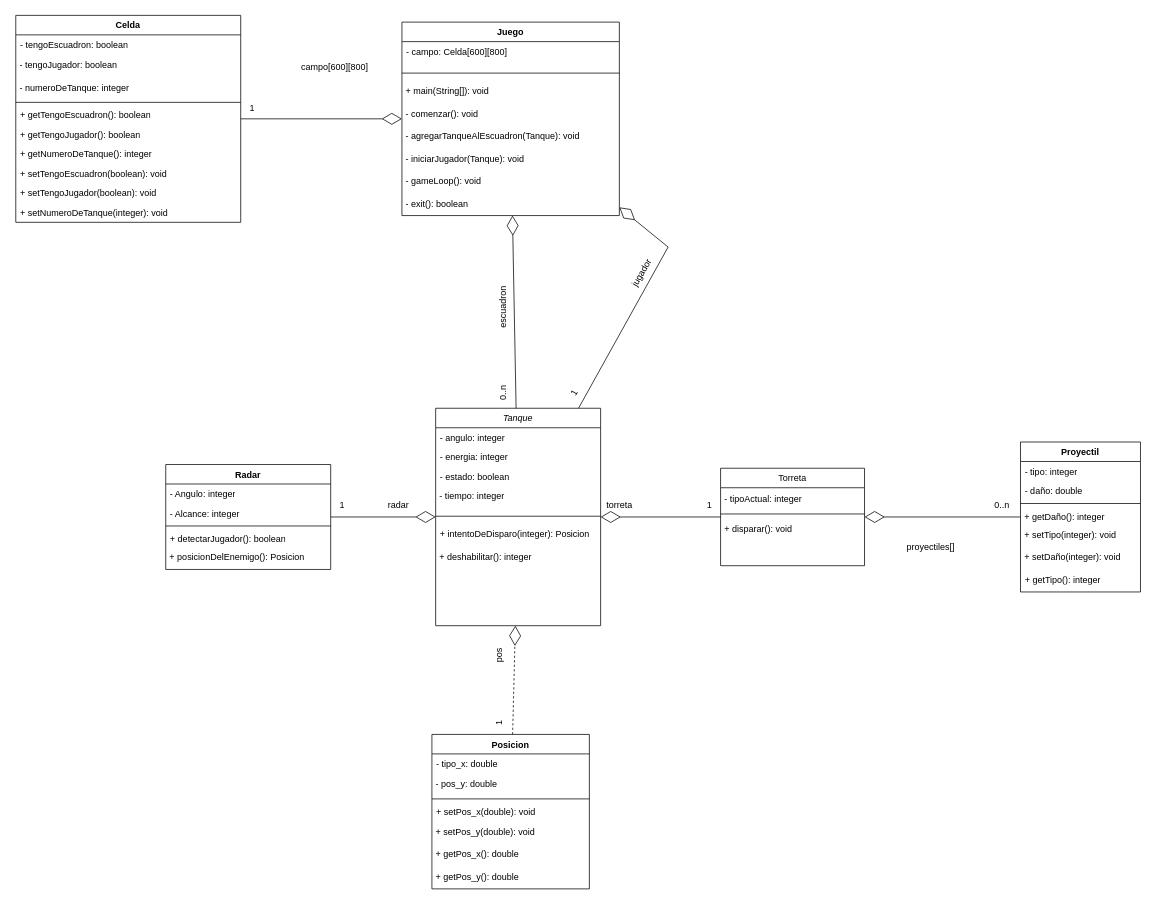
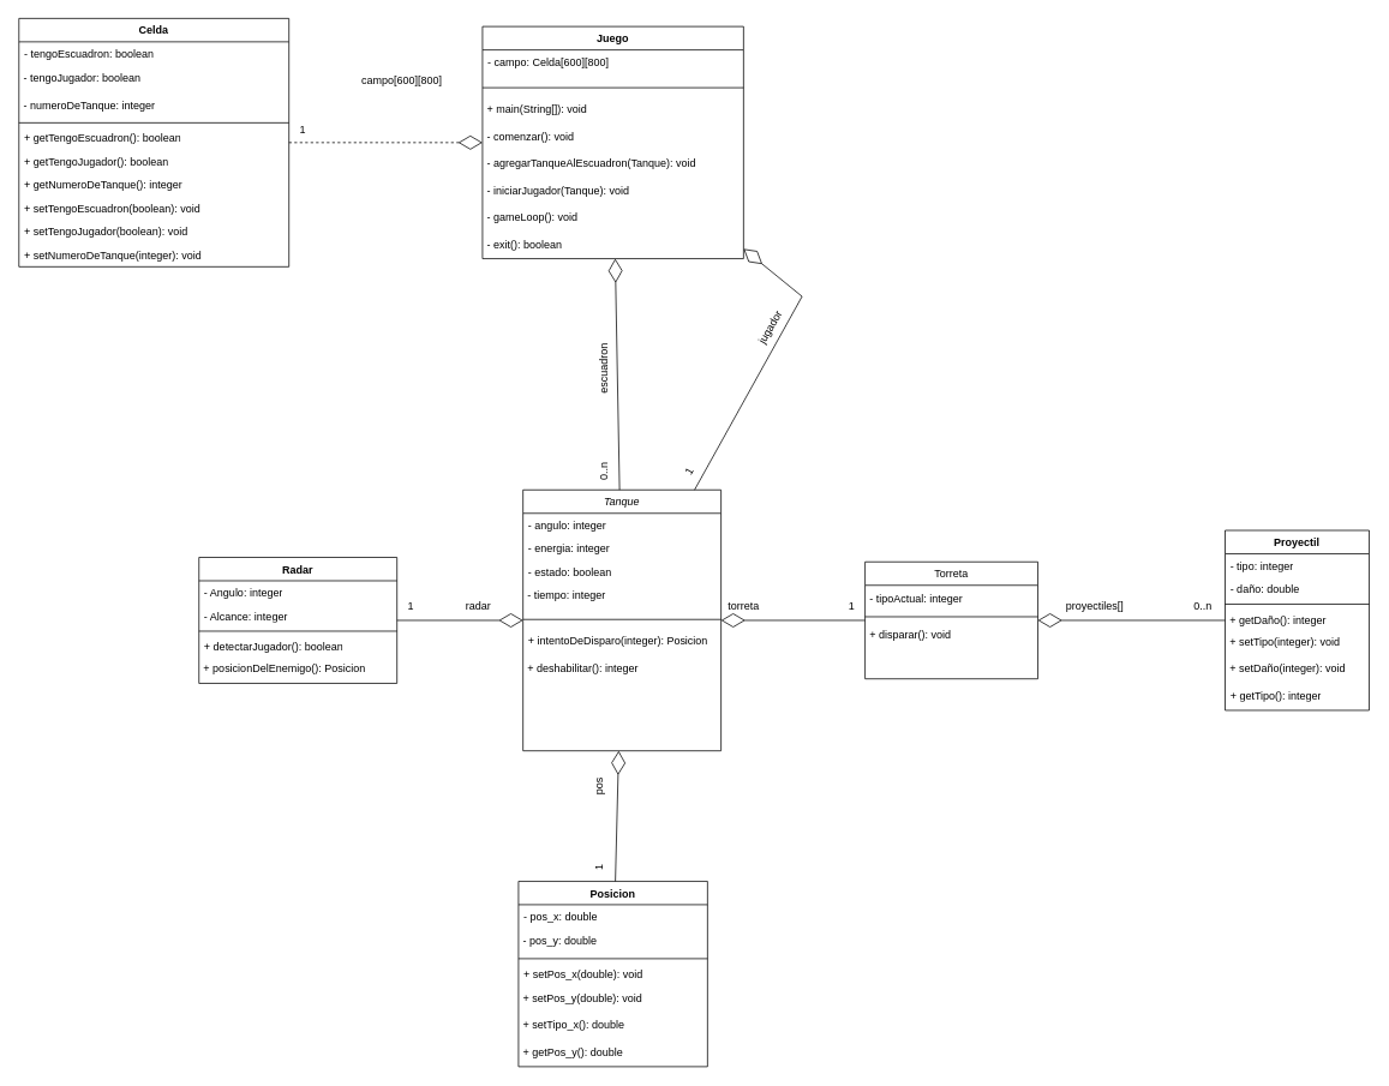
  <mxCell id="0" />
  <mxCell id="1" parent="0" />
  <mxCell id="2" value="Tanque" style="swimlane;fontStyle=2;align=center;verticalAlign=top;childLayout=stackLayout;horizontal=1;startSize=26;horizontalStack=0;resizeParent=1;resizeLast=0;collapsible=1;marginBottom=0;rounded=0;shadow=0;strokeWidth=1;" vertex="1" parent="1"><mxGeometry x="580" y="544" width="220" height="290" as="geometry"><mxRectangle x="180" y="215" width="160" height="26" as="alternateBounds" /></mxGeometry></mxCell>
  <mxCell id="3" value="- angulo: integer" style="text;align=left;verticalAlign=top;spacingLeft=4;spacingRight=4;overflow=hidden;rotatable=0;points=[[0,0.5],[1,0.5]];portConstraint=eastwest;rounded=0;shadow=0;html=0;" vertex="1" parent="2"><mxGeometry y="26" width="220" height="26" as="geometry" /></mxCell>
  <mxCell id="4" value="- energia: integer" style="text;align=left;verticalAlign=top;spacingLeft=4;spacingRight=4;overflow=hidden;rotatable=0;points=[[0,0.5],[1,0.5]];portConstraint=eastwest;rounded=0;shadow=0;html=0;" vertex="1" parent="2"><mxGeometry y="52" width="220" height="26" as="geometry" /></mxCell>
  <mxCell id="5" value="- estado: boolean" style="text;align=left;verticalAlign=top;spacingLeft=4;spacingRight=4;overflow=hidden;rotatable=0;points=[[0,0.5],[1,0.5]];portConstraint=eastwest;rounded=0;shadow=0;html=0;" vertex="1" parent="2"><mxGeometry y="78" width="220" height="26" as="geometry" /></mxCell>
  <mxCell id="6" value="&amp;nbsp;- tiempo: integer" style="text;whiteSpace=wrap;html=1;" vertex="1" parent="2"><mxGeometry y="104" width="220" height="30" as="geometry" /></mxCell>
  <mxCell id="7" value="" style="line;html=1;strokeWidth=1;align=left;verticalAlign=middle;spacingTop=-1;spacingLeft=3;spacingRight=3;rotatable=0;labelPosition=right;points=[];portConstraint=eastwest;" vertex="1" parent="2"><mxGeometry y="134" width="220" height="20" as="geometry" /></mxCell>
  <mxCell id="8" value="+ intentoDeDisparo(integer): Posicion" style="text;align=left;verticalAlign=top;spacingLeft=4;spacingRight=4;overflow=hidden;rotatable=0;points=[[0,0.5],[1,0.5]];portConstraint=eastwest;rounded=0;shadow=0;html=0;" vertex="1" parent="2"><mxGeometry y="154" width="220" height="30" as="geometry" /></mxCell>
  <mxCell id="9" value="&amp;nbsp;+ deshabilitar(): integer" style="text;html=1;align=left;verticalAlign=middle;resizable=0;points=[];autosize=1;strokeColor=none;fillColor=none;" vertex="1" parent="2"><mxGeometry y="184" width="220" height="30" as="geometry" /></mxCell>
  <mxCell id="10" value="Torreta" style="swimlane;fontStyle=0;align=center;verticalAlign=top;childLayout=stackLayout;horizontal=1;startSize=26;horizontalStack=0;resizeParent=1;resizeLast=0;collapsible=1;marginBottom=0;rounded=0;shadow=0;strokeWidth=1;" vertex="1" parent="1"><mxGeometry x="960" y="624" width="192" height="130" as="geometry"><mxRectangle x="550" y="140" width="160" height="26" as="alternateBounds" /></mxGeometry></mxCell>
  <mxCell id="11" value="&amp;nbsp;- tipoActual: integer" style="text;html=1;align=left;verticalAlign=middle;resizable=0;points=[];autosize=1;strokeColor=none;fillColor=none;" vertex="1" parent="10"><mxGeometry y="26" width="192" height="30" as="geometry" /></mxCell>
  <mxCell id="12" value="" style="line;html=1;strokeWidth=1;align=left;verticalAlign=middle;spacingTop=-1;spacingLeft=3;spacingRight=3;rotatable=0;labelPosition=right;points=[];portConstraint=eastwest;" vertex="1" parent="10"><mxGeometry y="56" width="192" height="10" as="geometry" /></mxCell>
  <mxCell id="13" value="&amp;nbsp;+ disparar(): void" style="text;html=1;align=left;verticalAlign=middle;resizable=0;points=[];autosize=1;strokeColor=none;fillColor=none;" vertex="1" parent="10"><mxGeometry y="66" width="192" height="30" as="geometry" /></mxCell>
  <mxCell id="14" value="Juego" style="swimlane;fontStyle=1;align=center;verticalAlign=top;childLayout=stackLayout;horizontal=1;startSize=26;horizontalStack=0;resizeParent=1;resizeParentMax=0;resizeLast=0;collapsible=1;marginBottom=0;whiteSpace=wrap;html=1;" vertex="1" parent="1"><mxGeometry x="535" y="29" width="290" height="258" as="geometry" /></mxCell>
  <mxCell id="15" value="- campo: Celda[600][800]" style="text;strokeColor=none;fillColor=none;align=left;verticalAlign=top;spacingLeft=4;spacingRight=4;overflow=hidden;rotatable=0;points=[[0,0.5],[1,0.5]];portConstraint=eastwest;whiteSpace=wrap;html=1;" vertex="1" parent="14"><mxGeometry y="26" width="290" height="32" as="geometry" /></mxCell>
  <mxCell id="16" value="" style="line;strokeWidth=1;fillColor=none;align=left;verticalAlign=middle;spacingTop=-1;spacingLeft=3;spacingRight=3;rotatable=0;labelPosition=right;points=[];portConstraint=eastwest;strokeColor=inherit;" vertex="1" parent="14"><mxGeometry y="58" width="290" height="20" as="geometry" /></mxCell>
  <mxCell id="17" value="&amp;nbsp;+ main(String[]): void" style="text;html=1;align=left;verticalAlign=middle;resizable=0;points=[];autosize=1;strokeColor=none;fillColor=none;" vertex="1" parent="14"><mxGeometry y="78" width="290" height="30" as="geometry" /></mxCell>
  <mxCell id="18" value="&amp;nbsp;- comenzar(): void" style="text;html=1;align=left;verticalAlign=middle;resizable=0;points=[];autosize=1;strokeColor=none;fillColor=none;" vertex="1" parent="14"><mxGeometry y="108" width="290" height="30" as="geometry" /></mxCell>
  <mxCell id="19" value="&lt;font style=&quot;font-size: 12px;&quot;&gt;&amp;nbsp;- agregarTanqueAlEscuadron(Tanque): void&lt;/font&gt;" style="text;html=1;align=left;verticalAlign=middle;resizable=0;points=[];autosize=1;strokeColor=none;fillColor=none;" vertex="1" parent="14"><mxGeometry y="138" width="290" height="30" as="geometry" /></mxCell>
  <mxCell id="20" value="&amp;nbsp;- iniciarJugador(Tanque): void" style="text;html=1;align=left;verticalAlign=middle;resizable=0;points=[];autosize=1;strokeColor=none;fillColor=none;" vertex="1" parent="14"><mxGeometry y="168" width="290" height="30" as="geometry" /></mxCell>
  <mxCell id="21" value="&amp;nbsp;- gameLoop(): void" style="text;html=1;align=left;verticalAlign=middle;resizable=0;points=[];autosize=1;strokeColor=none;fillColor=none;" vertex="1" parent="14"><mxGeometry y="198" width="290" height="30" as="geometry" /></mxCell>
  <mxCell id="22" value="&amp;nbsp;- exit(): boolean" style="text;html=1;align=left;verticalAlign=middle;resizable=0;points=[];autosize=1;strokeColor=none;fillColor=none;" vertex="1" parent="14"><mxGeometry y="228" width="290" height="30" as="geometry" /></mxCell>
  <mxCell id="23" value="Posicion" style="swimlane;fontStyle=1;align=center;verticalAlign=top;childLayout=stackLayout;horizontal=1;startSize=26;horizontalStack=0;resizeParent=1;resizeParentMax=0;resizeLast=0;collapsible=1;marginBottom=0;whiteSpace=wrap;html=1;" vertex="1" parent="1"><mxGeometry x="575" y="979" width="210" height="206" as="geometry"><mxRectangle x="225" y="650" width="110" height="30" as="alternateBounds" /></mxGeometry></mxCell>
- <mxCell id="24" value="- tipo_x: double" style="text;strokeColor=none;fillColor=none;align=left;verticalAlign=top;spacingLeft=4;spacingRight=4;overflow=hidden;rotatable=0;points=[[0,0.5],[1,0.5]];portConstraint=eastwest;whiteSpace=wrap;html=1;" vertex="1" parent="23"><mxGeometry y="26" width="210" height="26" as="geometry" /></mxCell>
+ <mxCell id="24" value="- pos_x: double" style="text;strokeColor=none;fillColor=none;align=left;verticalAlign=top;spacingLeft=4;spacingRight=4;overflow=hidden;rotatable=0;points=[[0,0.5],[1,0.5]];portConstraint=eastwest;whiteSpace=wrap;html=1;" vertex="1" parent="23"><mxGeometry y="26" width="210" height="26" as="geometry" /></mxCell>
  <mxCell id="25" value="&amp;nbsp;- pos_y: double" style="text;whiteSpace=wrap;html=1;" vertex="1" parent="23"><mxGeometry y="52" width="210" height="30" as="geometry" /></mxCell>
  <mxCell id="26" value="" style="line;strokeWidth=1;fillColor=none;align=left;verticalAlign=middle;spacingTop=-1;spacingLeft=3;spacingRight=3;rotatable=0;labelPosition=right;points=[];portConstraint=eastwest;strokeColor=inherit;" vertex="1" parent="23"><mxGeometry y="82" width="210" height="8" as="geometry" /></mxCell>
  <mxCell id="27" value="+ setPos_x(double): void" style="text;strokeColor=none;fillColor=none;align=left;verticalAlign=top;spacingLeft=4;spacingRight=4;overflow=hidden;rotatable=0;points=[[0,0.5],[1,0.5]];portConstraint=eastwest;whiteSpace=wrap;html=1;" vertex="1" parent="23"><mxGeometry y="90" width="210" height="26" as="geometry" /></mxCell>
  <mxCell id="28" value="&amp;nbsp;+ setPos_y(double): void" style="text;whiteSpace=wrap;html=1;" vertex="1" parent="23"><mxGeometry y="116" width="210" height="30" as="geometry" /></mxCell>
- <mxCell id="29" value="&amp;nbsp;+ getPos_x(): double" style="text;whiteSpace=wrap;html=1;" vertex="1" parent="23"><mxGeometry y="146" width="210" height="30" as="geometry" /></mxCell>
+ <mxCell id="29" value="&amp;nbsp;+ setTipo_x(): double" style="text;whiteSpace=wrap;html=1;" vertex="1" parent="23"><mxGeometry y="146" width="210" height="30" as="geometry" /></mxCell>
  <mxCell id="30" value="&amp;nbsp;+ getPos_y(): double" style="text;whiteSpace=wrap;html=1;" vertex="1" parent="23"><mxGeometry y="176" width="210" height="30" as="geometry" /></mxCell>
  <mxCell id="31" value="Radar" style="swimlane;fontStyle=1;align=center;verticalAlign=top;childLayout=stackLayout;horizontal=1;startSize=26;horizontalStack=0;resizeParent=1;resizeParentMax=0;resizeLast=0;collapsible=1;marginBottom=0;whiteSpace=wrap;html=1;" vertex="1" parent="1"><mxGeometry x="220" y="619" width="220" height="140" as="geometry"><mxRectangle x="-150" y="-20" width="110" height="30" as="alternateBounds" /></mxGeometry></mxCell>
  <mxCell id="32" value="- Angulo: integer" style="text;strokeColor=none;fillColor=none;align=left;verticalAlign=top;spacingLeft=4;spacingRight=4;overflow=hidden;rotatable=0;points=[[0,0.5],[1,0.5]];portConstraint=eastwest;whiteSpace=wrap;html=1;" vertex="1" parent="31"><mxGeometry y="26" width="220" height="26" as="geometry" /></mxCell>
  <mxCell id="33" value="- Alcance: integer" style="text;strokeColor=none;fillColor=none;align=left;verticalAlign=top;spacingLeft=4;spacingRight=4;overflow=hidden;rotatable=0;points=[[0,0.5],[1,0.5]];portConstraint=eastwest;whiteSpace=wrap;html=1;" vertex="1" parent="31"><mxGeometry y="52" width="220" height="26" as="geometry" /></mxCell>
  <mxCell id="34" value="" style="line;strokeWidth=1;fillColor=none;align=left;verticalAlign=middle;spacingTop=-1;spacingLeft=3;spacingRight=3;rotatable=0;labelPosition=right;points=[];portConstraint=eastwest;strokeColor=inherit;" vertex="1" parent="31"><mxGeometry y="78" width="220" height="8" as="geometry" /></mxCell>
  <mxCell id="35" value="+ detectarJugador(): boolean" style="text;strokeColor=none;fillColor=none;align=left;verticalAlign=top;spacingLeft=4;spacingRight=4;overflow=hidden;rotatable=0;points=[[0,0.5],[1,0.5]];portConstraint=eastwest;whiteSpace=wrap;html=1;" vertex="1" parent="31"><mxGeometry y="86" width="220" height="24" as="geometry" /></mxCell>
  <mxCell id="36" value="&amp;nbsp;+ posicionDelEnemigo(): Posicion" style="text;whiteSpace=wrap;html=1;" vertex="1" parent="31"><mxGeometry y="110" width="220" height="30" as="geometry" /></mxCell>
  <mxCell id="37" value="" style="endArrow=diamondThin;endFill=0;endSize=24;html=1;rounded=0;" edge="1" parent="1" source="10" target="2"><mxGeometry width="160" relative="1" as="geometry"><mxPoint x="680" y="649" as="sourcePoint" /><mxPoint x="783" y="609.99" as="targetPoint" /></mxGeometry></mxCell>
  <mxCell id="38" value="Proyectil" style="swimlane;fontStyle=1;align=center;verticalAlign=top;childLayout=stackLayout;horizontal=1;startSize=26;horizontalStack=0;resizeParent=1;resizeParentMax=0;resizeLast=0;collapsible=1;marginBottom=0;whiteSpace=wrap;html=1;" vertex="1" parent="1"><mxGeometry x="1360" y="589" width="160" height="200" as="geometry"><mxRectangle x="890" y="40" width="100" height="30" as="alternateBounds" /></mxGeometry></mxCell>
  <mxCell id="39" value="- tipo: integer" style="text;strokeColor=none;fillColor=none;align=left;verticalAlign=top;spacingLeft=4;spacingRight=4;overflow=hidden;rotatable=0;points=[[0,0.5],[1,0.5]];portConstraint=eastwest;whiteSpace=wrap;html=1;" vertex="1" parent="38"><mxGeometry y="26" width="160" height="26" as="geometry" /></mxCell>
  <mxCell id="40" value="- daño: double" style="text;strokeColor=none;fillColor=none;align=left;verticalAlign=top;spacingLeft=4;spacingRight=4;overflow=hidden;rotatable=0;points=[[0,0.5],[1,0.5]];portConstraint=eastwest;whiteSpace=wrap;html=1;" vertex="1" parent="38"><mxGeometry y="52" width="160" height="26" as="geometry" /></mxCell>
  <mxCell id="41" value="" style="line;strokeWidth=1;fillColor=none;align=left;verticalAlign=middle;spacingTop=-1;spacingLeft=3;spacingRight=3;rotatable=0;labelPosition=right;points=[];portConstraint=eastwest;strokeColor=inherit;" vertex="1" parent="38"><mxGeometry y="78" width="160" height="8" as="geometry" /></mxCell>
  <mxCell id="42" value="&amp;nbsp;+ getDaño(): integer" style="text;whiteSpace=wrap;html=1;" vertex="1" parent="38"><mxGeometry y="86" width="160" height="24" as="geometry" /></mxCell>
  <mxCell id="43" value="&amp;nbsp;+ setTipo(integer): void" style="text;whiteSpace=wrap;html=1;" vertex="1" parent="38"><mxGeometry y="110" width="160" height="30" as="geometry" /></mxCell>
  <mxCell id="44" value="&amp;nbsp;+ setDaño(integer): void" style="text;whiteSpace=wrap;html=1;" vertex="1" parent="38"><mxGeometry y="140" width="160" height="30" as="geometry" /></mxCell>
  <mxCell id="45" value="+ getTipo(): integer" style="text;strokeColor=none;fillColor=none;align=left;verticalAlign=top;spacingLeft=4;spacingRight=4;overflow=hidden;rotatable=0;points=[[0,0.5],[1,0.5]];portConstraint=eastwest;whiteSpace=wrap;html=1;" vertex="1" parent="38"><mxGeometry y="170" width="160" height="30" as="geometry" /></mxCell>
  <mxCell id="46" value="" style="endArrow=diamondThin;endFill=0;endSize=24;html=1;rounded=0;" edge="1" parent="1" source="38" target="10"><mxGeometry width="160" relative="1" as="geometry"><mxPoint x="1020" y="419" as="sourcePoint" /><mxPoint x="1180" y="419" as="targetPoint" /></mxGeometry></mxCell>
  <mxCell id="47" value="" style="endArrow=diamondThin;endFill=0;endSize=24;html=1;rounded=0;" edge="1" parent="1" source="31" target="2"><mxGeometry width="160" relative="1" as="geometry"><mxPoint x="520" y="449" as="sourcePoint" /><mxPoint x="680" y="449" as="targetPoint" /></mxGeometry></mxCell>
  <mxCell id="48" value="1" style="text;html=1;align=center;verticalAlign=middle;resizable=0;points=[];autosize=1;strokeColor=none;fillColor=none;rotation=270;" vertex="1" parent="1"><mxGeometry x="650" y="949" width="30" height="30" as="geometry" /></mxCell>
  <mxCell id="49" value="pos" style="text;html=1;align=center;verticalAlign=middle;resizable=0;points=[];autosize=1;strokeColor=none;fillColor=none;rotation=-90;" vertex="1" parent="1"><mxGeometry x="645" y="859" width="40" height="30" as="geometry" /></mxCell>
  <mxCell id="50" value="torreta" style="text;html=1;align=center;verticalAlign=middle;resizable=0;points=[];autosize=1;strokeColor=none;fillColor=none;" vertex="1" parent="1"><mxGeometry x="790" y="659" width="70" height="30" as="geometry" /></mxCell>
  <mxCell id="51" value="1" style="text;html=1;align=center;verticalAlign=middle;resizable=0;points=[];autosize=1;strokeColor=none;fillColor=none;" vertex="1" parent="1"><mxGeometry x="930" y="659" width="30" height="30" as="geometry" /></mxCell>
- <mxCell id="52" value="proyectiles[]" style="text;html=1;align=center;verticalAlign=middle;resizable=0;points=[];autosize=1;strokeColor=none;fillColor=none;" vertex="1" parent="1"><mxGeometry x="1190" y="714" width="100" height="30" as="geometry" /></mxCell>
+ <mxCell id="52" value="proyectiles[]" style="text;html=1;align=center;verticalAlign=middle;resizable=0;points=[];autosize=1;strokeColor=none;fillColor=none;" vertex="1" parent="1"><mxGeometry x="1165" y="659" width="100" height="30" as="geometry" /></mxCell>
  <mxCell id="53" value="0..n" style="text;html=1;align=center;verticalAlign=middle;resizable=0;points=[];autosize=1;strokeColor=none;fillColor=none;" vertex="1" parent="1"><mxGeometry x="1310" y="659" width="50" height="30" as="geometry" /></mxCell>
  <mxCell id="54" value="0..n" style="text;html=1;align=center;verticalAlign=middle;resizable=0;points=[];autosize=1;strokeColor=none;fillColor=none;rotation=270;" vertex="1" parent="1"><mxGeometry x="645" y="509" width="50" height="30" as="geometry" /></mxCell>
  <mxCell id="55" value="1" style="text;html=1;align=center;verticalAlign=middle;resizable=0;points=[];autosize=1;strokeColor=none;fillColor=none;" vertex="1" parent="1"><mxGeometry x="440" y="659" width="30" height="30" as="geometry" /></mxCell>
  <mxCell id="56" value="radar" style="text;html=1;align=center;verticalAlign=middle;resizable=0;points=[];autosize=1;strokeColor=none;fillColor=none;" vertex="1" parent="1"><mxGeometry x="500" y="659" width="60" height="30" as="geometry" /></mxCell>
  <mxCell id="57" value="" style="endArrow=diamondThin;endFill=0;endSize=24;html=1;rounded=0;" edge="1" parent="1" source="2" target="14"><mxGeometry width="160" relative="1" as="geometry"><mxPoint x="820" y="519" as="sourcePoint" /><mxPoint x="980" y="519" as="targetPoint" /></mxGeometry></mxCell>
  <mxCell id="58" value="escuadron" style="text;html=1;align=left;verticalAlign=middle;resizable=0;points=[];autosize=1;strokeColor=none;fillColor=none;rotation=-90;" vertex="1" parent="1"><mxGeometry x="625" y="379" width="90" height="30" as="geometry" /></mxCell>
  <mxCell id="59" value="" style="endArrow=diamondThin;endFill=0;endSize=24;html=1;rounded=0;" edge="1" parent="1" source="2" target="14"><mxGeometry width="160" relative="1" as="geometry"><mxPoint x="820" y="379" as="sourcePoint" /><mxPoint x="780" y="349" as="targetPoint" /><Array as="points"><mxPoint x="890" y="329" /></Array></mxGeometry></mxCell>
  <mxCell id="60" value="1" style="text;html=1;align=center;verticalAlign=middle;resizable=0;points=[];autosize=1;strokeColor=none;fillColor=none;rotation=-60;" vertex="1" parent="1"><mxGeometry x="750" y="509" width="30" height="30" as="geometry" /></mxCell>
  <mxCell id="61" value="jugador" style="text;html=1;align=center;verticalAlign=middle;resizable=0;points=[];autosize=1;strokeColor=none;fillColor=none;rotation=-60;" vertex="1" parent="1"><mxGeometry x="820" y="349" width="70" height="30" as="geometry" /></mxCell>
  <mxCell id="62" value="Celda" style="swimlane;fontStyle=1;align=center;verticalAlign=top;childLayout=stackLayout;horizontal=1;startSize=26;horizontalStack=0;resizeParent=1;resizeParentMax=0;resizeLast=0;collapsible=1;marginBottom=0;whiteSpace=wrap;html=1;" vertex="1" parent="1"><mxGeometry x="20" y="20" width="300" height="276" as="geometry" /></mxCell>
  <mxCell id="63" value="- tengoEscuadron: boolean" style="text;strokeColor=none;fillColor=none;align=left;verticalAlign=top;spacingLeft=4;spacingRight=4;overflow=hidden;rotatable=0;points=[[0,0.5],[1,0.5]];portConstraint=eastwest;whiteSpace=wrap;html=1;" vertex="1" parent="62"><mxGeometry y="26" width="300" height="26" as="geometry" /></mxCell>
  <mxCell id="64" value="&amp;nbsp;- tengoJugador: boolean" style="text;html=1;align=left;verticalAlign=middle;resizable=0;points=[];autosize=1;strokeColor=none;fillColor=none;" vertex="1" parent="62"><mxGeometry y="52" width="300" height="30" as="geometry" /></mxCell>
  <mxCell id="65" value="&amp;nbsp;- numeroDeTanque: integer" style="text;html=1;align=left;verticalAlign=middle;resizable=0;points=[];autosize=1;strokeColor=none;fillColor=none;" vertex="1" parent="62"><mxGeometry y="82" width="300" height="30" as="geometry" /></mxCell>
  <mxCell id="66" value="" style="line;strokeWidth=1;fillColor=none;align=left;verticalAlign=middle;spacingTop=-1;spacingLeft=3;spacingRight=3;rotatable=0;labelPosition=right;points=[];portConstraint=eastwest;strokeColor=inherit;" vertex="1" parent="62"><mxGeometry y="112" width="300" height="8" as="geometry" /></mxCell>
  <mxCell id="67" value="+ getTengoEscuadron(): boolean" style="text;strokeColor=none;fillColor=none;align=left;verticalAlign=top;spacingLeft=4;spacingRight=4;overflow=hidden;rotatable=0;points=[[0,0.5],[1,0.5]];portConstraint=eastwest;whiteSpace=wrap;html=1;" vertex="1" parent="62"><mxGeometry y="120" width="300" height="26" as="geometry" /></mxCell>
  <mxCell id="68" value="+ getTengoJugador(): boolean" style="text;strokeColor=none;fillColor=none;align=left;verticalAlign=top;spacingLeft=4;spacingRight=4;overflow=hidden;rotatable=0;points=[[0,0.5],[1,0.5]];portConstraint=eastwest;whiteSpace=wrap;html=1;" vertex="1" parent="62"><mxGeometry y="146" width="300" height="26" as="geometry" /></mxCell>
  <mxCell id="69" value="+ getNumeroDeTanque(): integer" style="text;strokeColor=none;fillColor=none;align=left;verticalAlign=top;spacingLeft=4;spacingRight=4;overflow=hidden;rotatable=0;points=[[0,0.5],[1,0.5]];portConstraint=eastwest;whiteSpace=wrap;html=1;" vertex="1" parent="62"><mxGeometry y="172" width="300" height="26" as="geometry" /></mxCell>
  <mxCell id="70" value="+ setTengoEscuadron(boolean): void" style="text;strokeColor=none;fillColor=none;align=left;verticalAlign=top;spacingLeft=4;spacingRight=4;overflow=hidden;rotatable=0;points=[[0,0.5],[1,0.5]];portConstraint=eastwest;whiteSpace=wrap;html=1;" vertex="1" parent="62"><mxGeometry y="198" width="300" height="26" as="geometry" /></mxCell>
  <mxCell id="71" value="+ setTengoJugador(boolean): void" style="text;strokeColor=none;fillColor=none;align=left;verticalAlign=top;spacingLeft=4;spacingRight=4;overflow=hidden;rotatable=0;points=[[0,0.5],[1,0.5]];portConstraint=eastwest;whiteSpace=wrap;html=1;" vertex="1" parent="62"><mxGeometry y="224" width="300" height="26" as="geometry" /></mxCell>
  <mxCell id="72" value="+ setNumeroDeTanque(integer): void" style="text;strokeColor=none;fillColor=none;align=left;verticalAlign=top;spacingLeft=4;spacingRight=4;overflow=hidden;rotatable=0;points=[[0,0.5],[1,0.5]];portConstraint=eastwest;whiteSpace=wrap;html=1;" vertex="1" parent="62"><mxGeometry y="250" width="300" height="26" as="geometry" /></mxCell>
- <mxCell id="73" value="" style="endArrow=diamondThin;endFill=0;endSize=24;html=1;rounded=0;" edge="1" parent="1" source="62" target="14"><mxGeometry width="160" relative="1" as="geometry"><mxPoint x="500" y="199" as="sourcePoint" /><mxPoint x="660" y="199" as="targetPoint" /></mxGeometry></mxCell>
+ <mxCell id="73" value="" style="endArrow=diamondThin;endFill=0;endSize=24;html=1;rounded=0;dashed=1;" edge="1" parent="1" source="62" target="14"><mxGeometry width="160" relative="1" as="geometry"><mxPoint x="500" y="199" as="sourcePoint" /><mxPoint x="660" y="199" as="targetPoint" /></mxGeometry></mxCell>
  <mxCell id="74" value="campo[600][800]" style="text;html=1;align=center;verticalAlign=middle;resizable=0;points=[];autosize=1;strokeColor=none;fillColor=none;" vertex="1" parent="1"><mxGeometry x="380" y="74" width="130" height="30" as="geometry" /></mxCell>
  <mxCell id="75" value="1" style="text;html=1;align=center;verticalAlign=middle;resizable=0;points=[];autosize=1;strokeColor=none;fillColor=none;" vertex="1" parent="1"><mxGeometry x="320" y="129" width="30" height="30" as="geometry" /></mxCell>
- <mxCell id="76" value="" style="endArrow=diamondThin;endFill=0;endSize=24;html=1;rounded=0;dashed=1;" edge="1" parent="1" source="23" target="2"><mxGeometry width="160" relative="1" as="geometry"><mxPoint x="620" y="949" as="sourcePoint" /><mxPoint x="780" y="949" as="targetPoint" /></mxGeometry></mxCell>
+ <mxCell id="76" value="" style="endArrow=diamondThin;endFill=0;endSize=24;html=1;rounded=0;" edge="1" parent="1" source="23" target="2"><mxGeometry width="160" relative="1" as="geometry"><mxPoint x="620" y="949" as="sourcePoint" /><mxPoint x="780" y="949" as="targetPoint" /></mxGeometry></mxCell>
